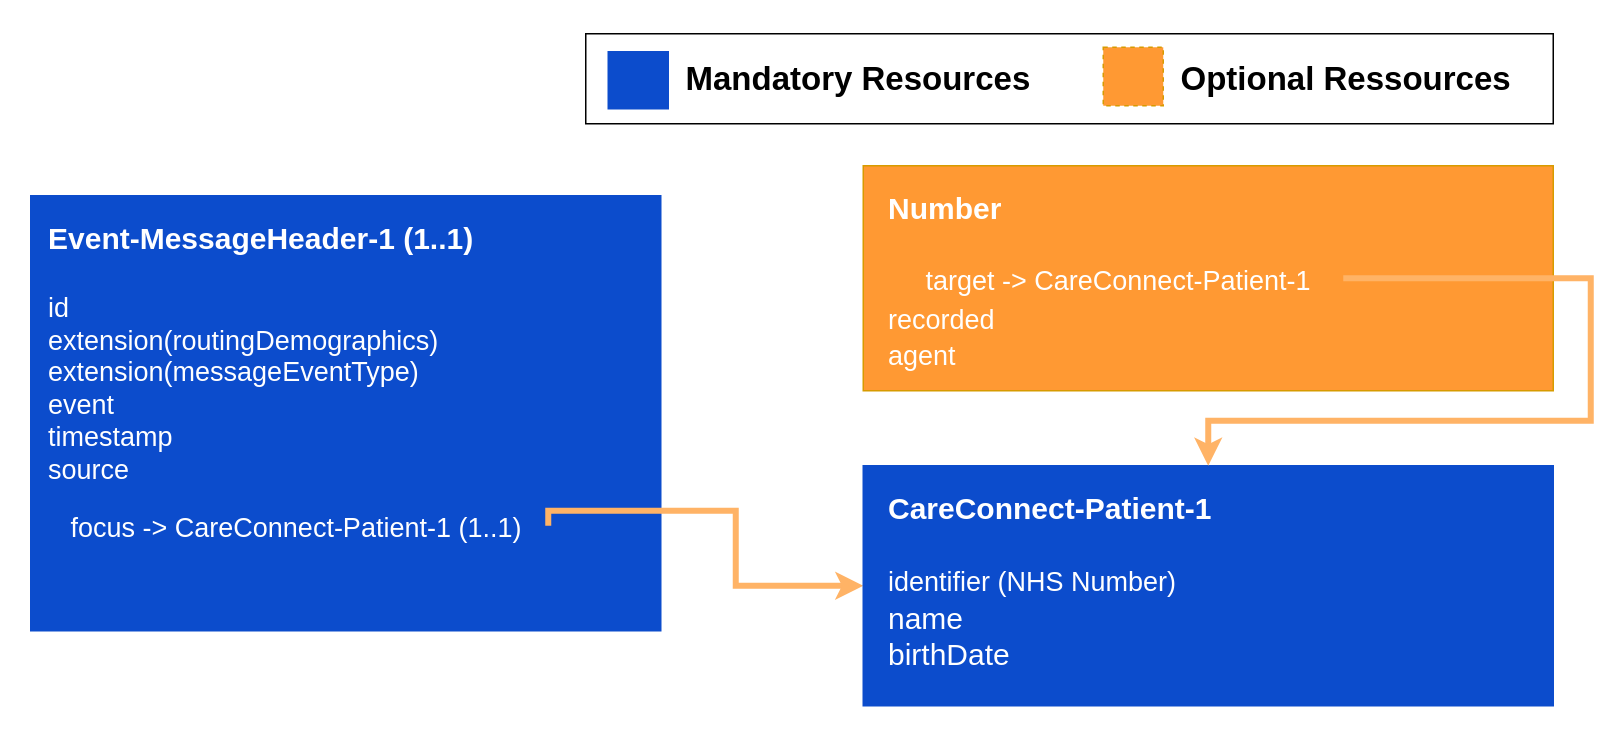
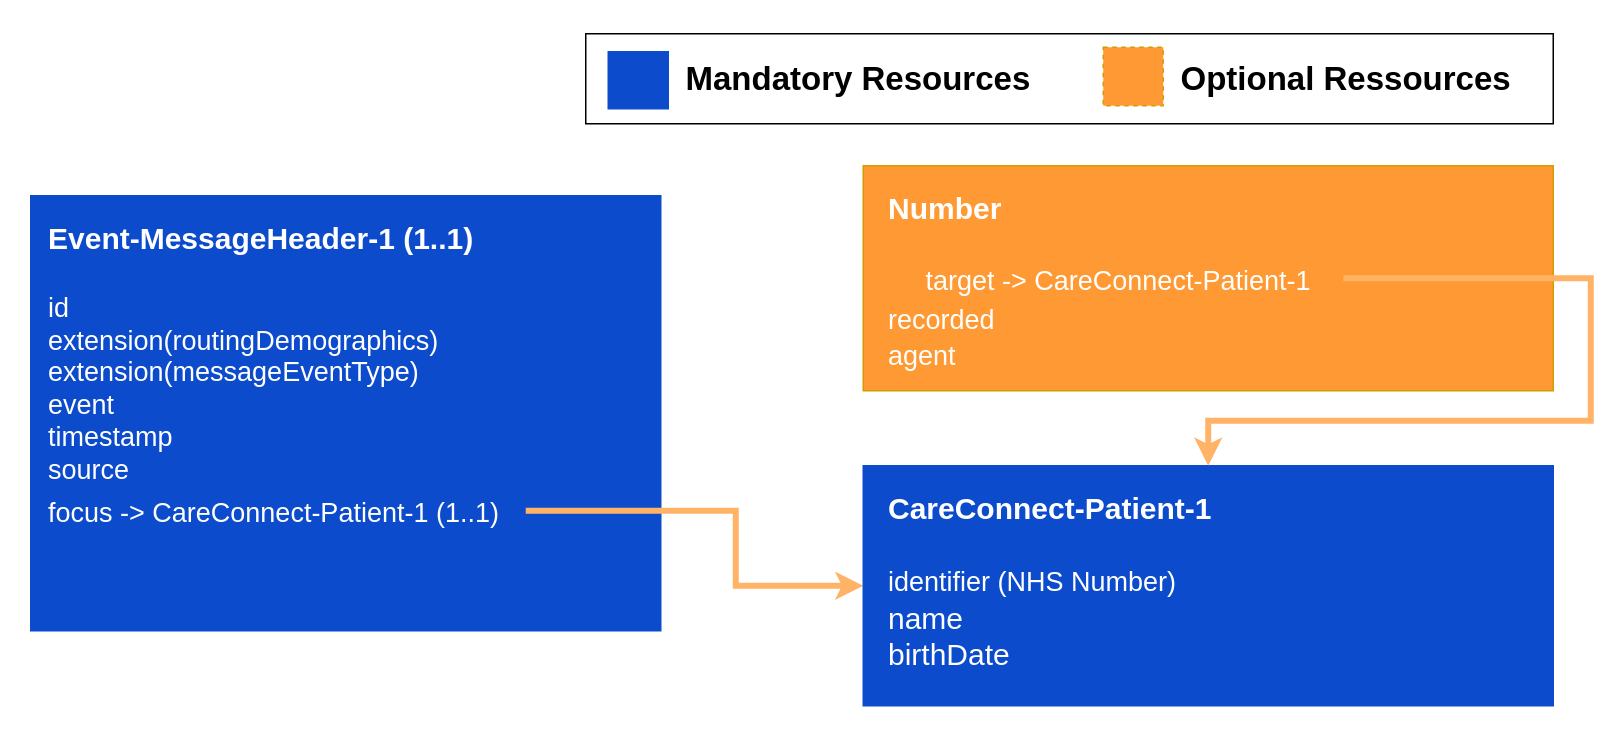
  <mxCell id="0" />
  <mxCell id="1" parent="0" />
  <mxCell id="2" value="" style="rounded=0;whiteSpace=wrap;html=1;strokeColor=#000000;strokeWidth=1;fillColor=none;gradientColor=none;fontSize=90;fontColor=#000000;align=left;" parent="1" vertex="1"><mxGeometry x="390" y="22" width="645" height="60" as="geometry" /></mxCell>
  <mxCell id="3" value="&lt;br style=&quot;font-size: 20px&quot;&gt;" style="rounded=0;whiteSpace=wrap;html=1;fillColor=#FF9933;fontColor=#000000;verticalAlign=top;align=left;fontSize=20;spacingLeft=10;spacingTop=10;spacingBottom=10;spacingRight=10;fontStyle=1;gradientDirection=east;dashed=1;strokeColor=#D79B00;" parent="1" vertex="1"><mxGeometry x="735" y="31" width="40" height="39" as="geometry" /></mxCell>
  <mxCell id="4" value="&lt;br style=&quot;font-size: 20px&quot;&gt;" style="rounded=0;whiteSpace=wrap;html=1;fillColor=#0C4CCC;strokeColor=#0C4CCC;fontColor=#FFFFFF;verticalAlign=top;align=left;fontSize=20;spacingLeft=10;spacingTop=10;spacingBottom=10;spacingRight=10;fontStyle=1" parent="1" vertex="1"><mxGeometry x="405" y="34" width="40" height="38" as="geometry" /></mxCell>
  <mxCell id="5" value="Optional Ressources" style="text;html=1;strokeColor=none;fillColor=none;align=left;verticalAlign=middle;whiteSpace=wrap;rounded=0;dashed=1;fontSize=22;fontColor=#000000;fontStyle=1" parent="1" vertex="1"><mxGeometry x="785" y="20" width="245" height="65" as="geometry" /></mxCell>
  <mxCell id="6" value="&lt;div style=&quot;text-align: left&quot;&gt;&lt;span&gt;Mandatory Resources&lt;/span&gt;&lt;/div&gt;" style="text;html=1;strokeColor=none;fillColor=none;align=left;verticalAlign=middle;whiteSpace=wrap;rounded=0;dashed=1;fontSize=22;fontColor=#000000;fontStyle=1" parent="1" vertex="1"><mxGeometry x="455" y="20" width="245" height="65" as="geometry" /></mxCell>
  <mxCell id="7" value="Event-MessageHeader-1 (1..1)" style="rounded=0;whiteSpace=wrap;html=1;fillColor=#0C4CCC;strokeColor=#0C4CCC;fontColor=#FFFFFF;verticalAlign=top;align=left;fontSize=20;spacingLeft=10;spacingTop=10;spacingBottom=10;spacingRight=10;fontStyle=1" parent="1" vertex="1"><mxGeometry x="20" y="130" width="420" height="290" as="geometry" /></mxCell>
  <mxCell id="8" style="edgeStyle=orthogonalEdgeStyle;rounded=0;orthogonalLoop=1;jettySize=auto;html=1;entryX=0;entryY=0.5;entryDx=0;entryDy=0;fillColor=#fff2cc;strokeColor=#FFB366;strokeWidth=4;exitX=1;exitY=0.5;exitDx=0;exitDy=0;" parent="1" source="9" target="10" edge="1"><mxGeometry relative="1" as="geometry"><Array as="points"><mxPoint x="490" y="340" /><mxPoint x="490" y="390" /></Array><mxPoint x="190" y="88" as="sourcePoint" /></mxGeometry></mxCell>
- <mxCell id="9" value="focus -&amp;gt; CareConnect-Patient-1 (1..1)" style="text;html=1;fontSize=18;fontColor=#FFFFFF;" parent="1" vertex="1"><mxGeometry x="45" y="335" width="320" height="30" as="geometry" /></mxCell>
+ <mxCell id="9" value="focus -&amp;gt; CareConnect-Patient-1 (1..1)" style="text;html=1;fontSize=18;fontColor=#FFFFFF;" parent="1" vertex="1"><mxGeometry x="30" y="325" width="320" height="30" as="geometry" /></mxCell>
  <mxCell id="10" value="CareConnect-Patient-1&lt;br&gt;&lt;br&gt;&lt;span style=&quot;font-size: 18px ; font-weight: 400&quot;&gt;identifier (NHS Number)&lt;br&gt;&lt;/span&gt;&lt;span style=&quot;font-weight: 400&quot;&gt;name&lt;br&gt;birthDate&lt;br&gt;&lt;/span&gt;" style="rounded=0;whiteSpace=wrap;html=1;fillColor=#0C4CCC;strokeColor=#0C4CCC;fontColor=#FFFFFF;verticalAlign=top;align=left;fontSize=20;spacingLeft=15;spacingTop=10;spacingBottom=10;spacingRight=10;fontStyle=1" parent="1" vertex="1"><mxGeometry x="575" y="310" width="460" height="160" as="geometry" /></mxCell>
  <mxCell id="11" value="id&lt;br&gt;extension(routingDemographics)&lt;br&gt;extension(messageEventType)&lt;br&gt;event&lt;br&gt;timestamp&lt;br&gt;source" style="text;html=1;fontSize=18;fontColor=#FFFFFF;" parent="1" vertex="1"><mxGeometry x="30" y="187.5" width="370" height="137.5" as="geometry" /></mxCell>
  <mxCell id="12" value="Number&lt;br&gt;&lt;br&gt;&lt;span style=&quot;font-size: 18px ; font-weight: 400&quot;&gt;&lt;br&gt;recorded&lt;br&gt;agent&lt;/span&gt;&lt;span style=&quot;font-weight: 400&quot;&gt;&lt;br&gt;&lt;/span&gt;" style="rounded=0;whiteSpace=wrap;html=1;fontColor=#FFFFFF;verticalAlign=top;align=left;fontSize=20;spacingLeft=15;spacingTop=10;spacingBottom=10;spacingRight=10;fontStyle=1;fillColor=#FF9933;strokeColor=#D79B00;" parent="1" vertex="1"><mxGeometry x="575" y="110" width="460" height="150" as="geometry" /></mxCell>
  <mxCell id="13" style="edgeStyle=orthogonalEdgeStyle;rounded=0;orthogonalLoop=1;jettySize=auto;html=1;exitX=1;exitY=0.5;exitDx=0;exitDy=0;fillColor=#dae8fc;strokeColor=#FFB366;strokeWidth=4;" parent="1" source="14" target="10" edge="1"><mxGeometry relative="1" as="geometry"><Array as="points"><mxPoint x="1060" y="185" /><mxPoint x="1060" y="280" /><mxPoint x="805" y="280" /></Array></mxGeometry></mxCell>
  <mxCell id="14" value="target -&amp;gt; CareConnect-Patient-1" style="text;html=1;fontSize=18;fontColor=#FFFFFF;" parent="1" vertex="1"><mxGeometry x="615" y="170" width="280" height="30" as="geometry" /></mxCell>
